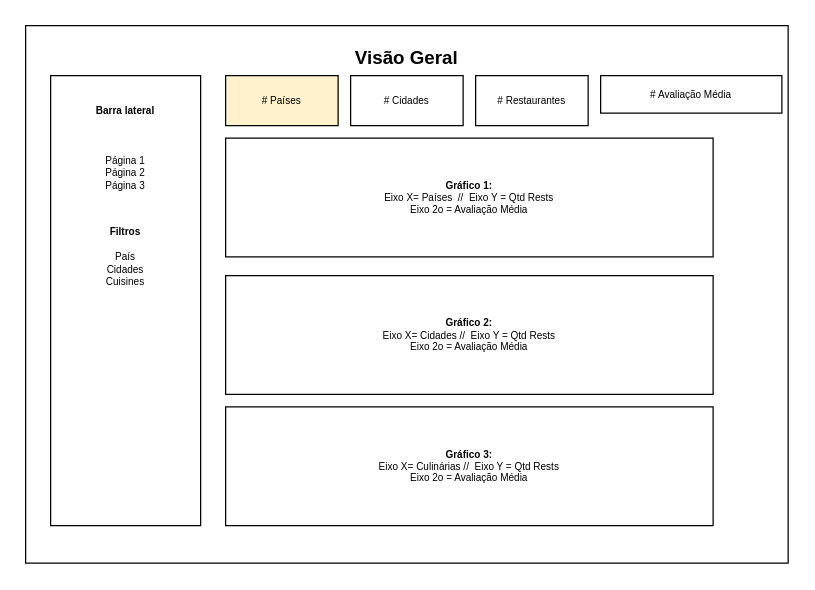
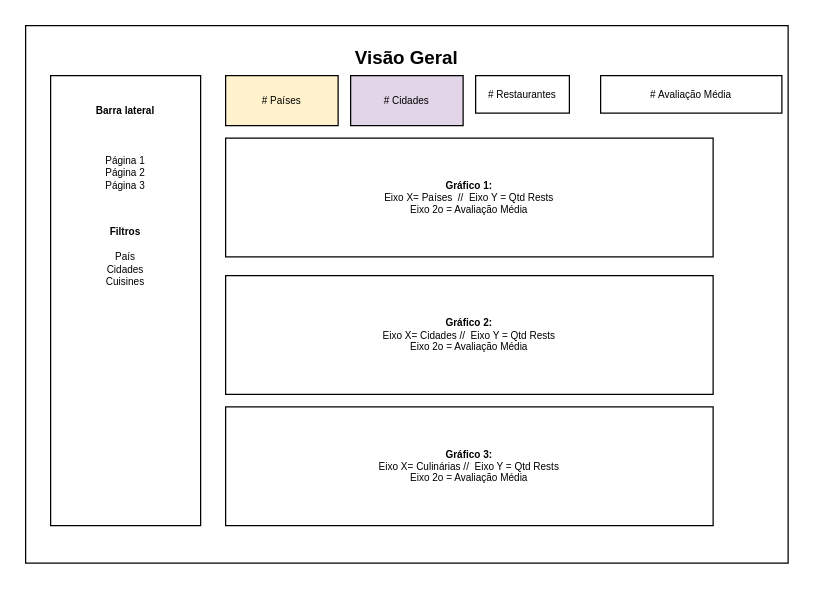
  <mxCell id="0" />
  <mxCell id="1" parent="0" />
  <mxCell id="2" value="" style="rounded=0;whiteSpace=wrap;html=1;" vertex="1" parent="1"><mxGeometry x="20" y="20" width="610" height="430" as="geometry" /></mxCell>
  <mxCell id="3" value="Visão Geral" style="text;html=1;strokeColor=none;fillColor=none;align=center;verticalAlign=middle;whiteSpace=wrap;rounded=0;strokeWidth=1;fontSize=15;fontStyle=1" vertex="1" parent="1"><mxGeometry x="282" y="30" width="86" height="30" as="geometry" /></mxCell>
  <mxCell id="4" value="" style="rounded=0;whiteSpace=wrap;html=1;strokeWidth=1;fontSize=15;" vertex="1" parent="1"><mxGeometry x="40" y="60" width="120" height="360" as="geometry" /></mxCell>
  <mxCell id="5" value="&lt;font style=&quot;font-size: 8px;&quot;&gt;Barra lateral&lt;/font&gt;" style="text;html=1;strokeColor=none;fillColor=none;align=center;verticalAlign=middle;whiteSpace=wrap;rounded=0;fontSize=15;fontStyle=1" vertex="1" parent="1"><mxGeometry x="70" y="70" width="60" height="30" as="geometry" /></mxCell>
  <mxCell id="6" value="&lt;font style=&quot;font-size: 8px;&quot;&gt;Página 1&lt;/font&gt;&lt;span style=&quot;font-size: 8px;&quot;&gt;&lt;/span&gt;" style="text;html=1;strokeColor=none;fillColor=none;align=center;verticalAlign=middle;whiteSpace=wrap;rounded=0;fontSize=15;" vertex="1" parent="1"><mxGeometry x="70" y="110" width="60" height="30" as="geometry" /></mxCell>
  <mxCell id="7" value="&lt;font style=&quot;font-size: 8px;&quot;&gt;Página 2&lt;/font&gt;&lt;span style=&quot;font-size: 8px;&quot;&gt;&lt;/span&gt;" style="text;html=1;strokeColor=none;fillColor=none;align=center;verticalAlign=middle;whiteSpace=wrap;rounded=0;fontSize=15;" vertex="1" parent="1"><mxGeometry x="70" y="120" width="60" height="30" as="geometry" /></mxCell>
  <mxCell id="8" value="&lt;font style=&quot;font-size: 8px;&quot;&gt;Página 3&lt;/font&gt;&lt;span style=&quot;font-size: 8px;&quot;&gt;&lt;/span&gt;" style="text;html=1;strokeColor=none;fillColor=none;align=center;verticalAlign=middle;whiteSpace=wrap;rounded=0;fontSize=15;" vertex="1" parent="1"><mxGeometry x="70" y="130" width="60" height="30" as="geometry" /></mxCell>
  <mxCell id="9" value="Filtros" style="text;html=1;strokeColor=none;fillColor=none;align=center;verticalAlign=middle;whiteSpace=wrap;rounded=0;fontSize=8;fontStyle=1" vertex="1" parent="1"><mxGeometry x="70" y="170" width="60" height="30" as="geometry" /></mxCell>
  <mxCell id="10" value="País" style="text;html=1;strokeColor=none;fillColor=none;align=center;verticalAlign=middle;whiteSpace=wrap;rounded=0;fontSize=8;" vertex="1" parent="1"><mxGeometry x="70" y="190" width="60" height="30" as="geometry" /></mxCell>
  <mxCell id="11" value="Cuisines" style="text;html=1;strokeColor=none;fillColor=none;align=center;verticalAlign=middle;whiteSpace=wrap;rounded=0;fontSize=8;" vertex="1" parent="1"><mxGeometry x="70" y="210" width="60" height="30" as="geometry" /></mxCell>
  <mxCell id="12" value="Cidades" style="text;html=1;strokeColor=none;fillColor=none;align=center;verticalAlign=middle;whiteSpace=wrap;rounded=0;fontSize=8;" vertex="1" parent="1"><mxGeometry x="70" y="200" width="60" height="30" as="geometry" /></mxCell>
  <mxCell id="13" value="# Países" style="rounded=0;whiteSpace=wrap;html=1;strokeWidth=1;fontSize=8;fillColor=#fff2cc;" vertex="1" parent="1"><mxGeometry x="180" y="60" width="90" height="40" as="geometry" /></mxCell>
- <mxCell id="14" value="# Cidades" style="rounded=0;whiteSpace=wrap;html=1;strokeWidth=1;fontSize=8;" vertex="1" parent="1"><mxGeometry x="280" y="60" width="90" height="40" as="geometry" /></mxCell>
- <mxCell id="15" value="# Restaurantes" style="rounded=0;whiteSpace=wrap;html=1;strokeWidth=1;fontSize=8;" vertex="1" parent="1"><mxGeometry x="380" y="60" width="90" height="40" as="geometry" /></mxCell>
+ <mxCell id="14" value="# Cidades" style="rounded=0;whiteSpace=wrap;html=1;strokeWidth=1;fontSize=8;fillColor=#e1d5e7;" vertex="1" parent="1"><mxGeometry x="280" y="60" width="90" height="40" as="geometry" /></mxCell>
+ <mxCell id="15" value="# Restaurantes" style="rounded=0;whiteSpace=wrap;html=1;strokeWidth=1;fontSize=8;" vertex="1" parent="1"><mxGeometry x="380" y="60" width="75" height="30" as="geometry" /></mxCell>
  <mxCell id="16" value="# Avaliação Média" style="rounded=0;whiteSpace=wrap;html=1;strokeWidth=1;fontSize=8;" vertex="1" parent="1"><mxGeometry x="480" y="60" width="145" height="30" as="geometry" /></mxCell>
  <mxCell id="17" value="&lt;b&gt;Gráfico 1: &lt;/b&gt;&lt;br&gt;Eixo X= Países&amp;nbsp; //&amp;nbsp; Eixo Y = Qtd Rests&lt;br&gt;Eixo 2o = Avaliação Média" style="rounded=0;whiteSpace=wrap;html=1;strokeWidth=1;fontSize=8;" vertex="1" parent="1"><mxGeometry x="180" y="110" width="390" height="95" as="geometry" /></mxCell>
  <mxCell id="18" value="&lt;b&gt;Gráfico 2: &lt;/b&gt;&lt;br&gt;Eixo X= Cidades //&amp;nbsp; Eixo Y = Qtd Rests&lt;br&gt;Eixo 2o = Avaliação Média" style="rounded=0;whiteSpace=wrap;html=1;strokeWidth=1;fontSize=8;" vertex="1" parent="1"><mxGeometry x="180" y="220" width="390" height="95" as="geometry" /></mxCell>
  <mxCell id="19" value="&lt;b&gt;Gráfico 3: &lt;/b&gt;&lt;br&gt;Eixo X= Culinárias //&amp;nbsp; Eixo Y = Qtd Rests&lt;br&gt;Eixo 2o = Avaliação Média" style="rounded=0;whiteSpace=wrap;html=1;strokeWidth=1;fontSize=8;" vertex="1" parent="1"><mxGeometry x="180" y="325" width="390" height="95" as="geometry" /></mxCell>
